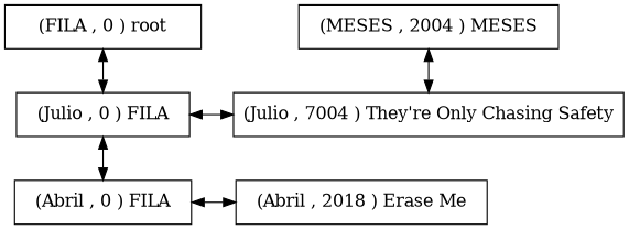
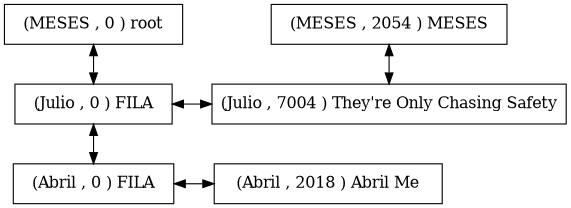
  digraph {
    nodesep=0.5
    rankdir=TB
    node [shape=rectangle]
    edge [dir=both]
-   n1 [height=0.5 label="(FILA , 0 ) root" width=0.5]
-   n2 [height=0.5 label="  (MESES , 2004 ) MESES  " width=0.5]
+   n1 [height=0.5 label="  (MESES , 0 ) root  " width=0.5]
+   n2 [height=0.5 label="(MESES , 2054 ) MESES" width=0.5]
    n3 [height=0.5 label="  (Julio , 0 ) FILA  " width=0.5]
    n4 [height=0.5 label="(Julio , 7004 ) They're Only Chasing Safety" width=0.5]
    n5 [height=0.5 label="  (Abril , 0 ) FILA  " width=0.5]
-   n6 [height=0.5 label="  (Abril , 2018 ) Erase Me  " width=0.5]
+   n6 [height=0.5 label="(Abril , 2018 ) Abril Me" width=0.5]
    subgraph sub_1 {
      rank=same
      n1
      n2
    }
    subgraph sub_2 {
      rank=same
      n3
      n4
    }
    subgraph sub_3 {
      rank=same
      n5
      n6
    }
    n1 -> n3
    n2 -> n4
    n3 -> n4
    n3 -> n5
    n5 -> n6
  }
